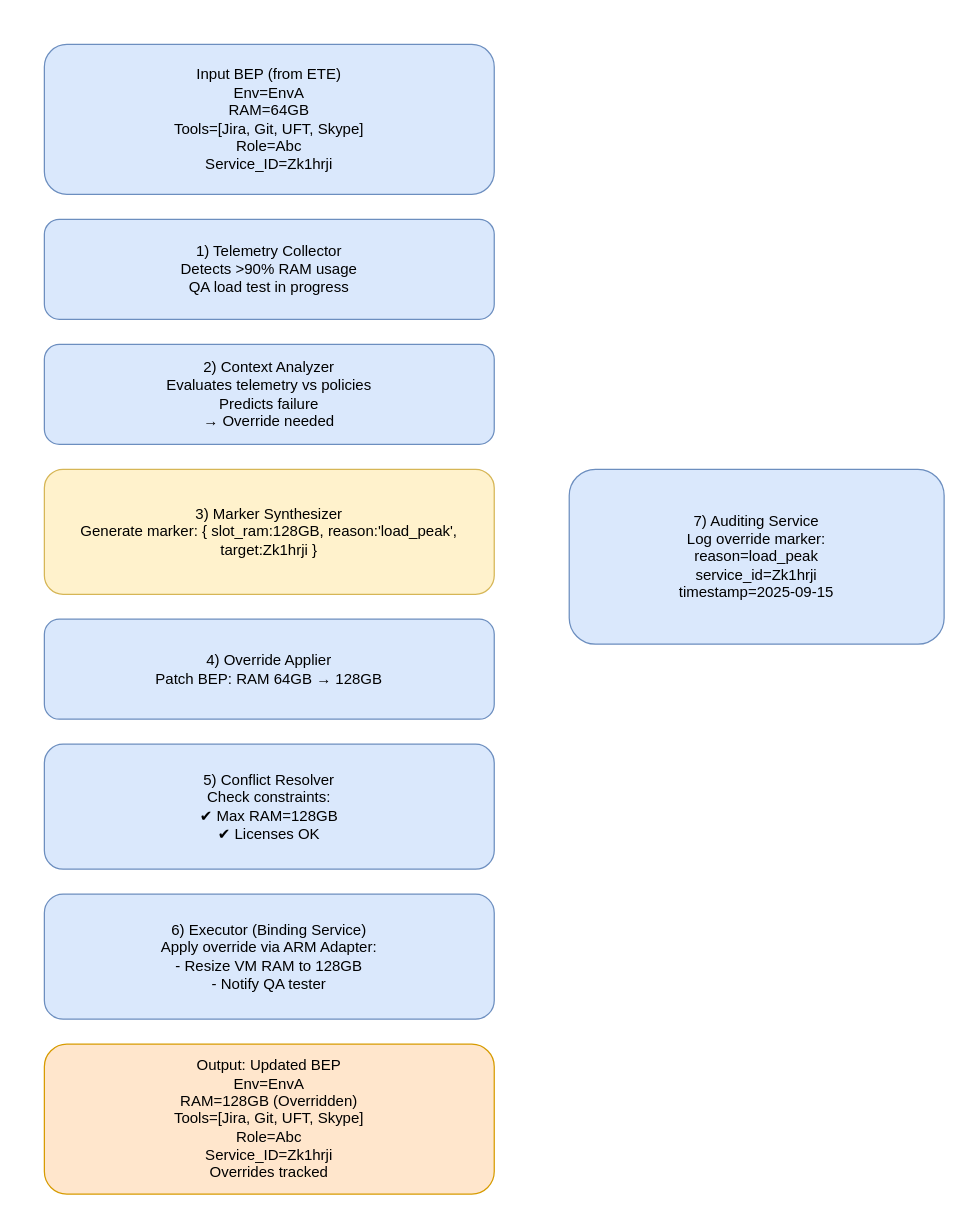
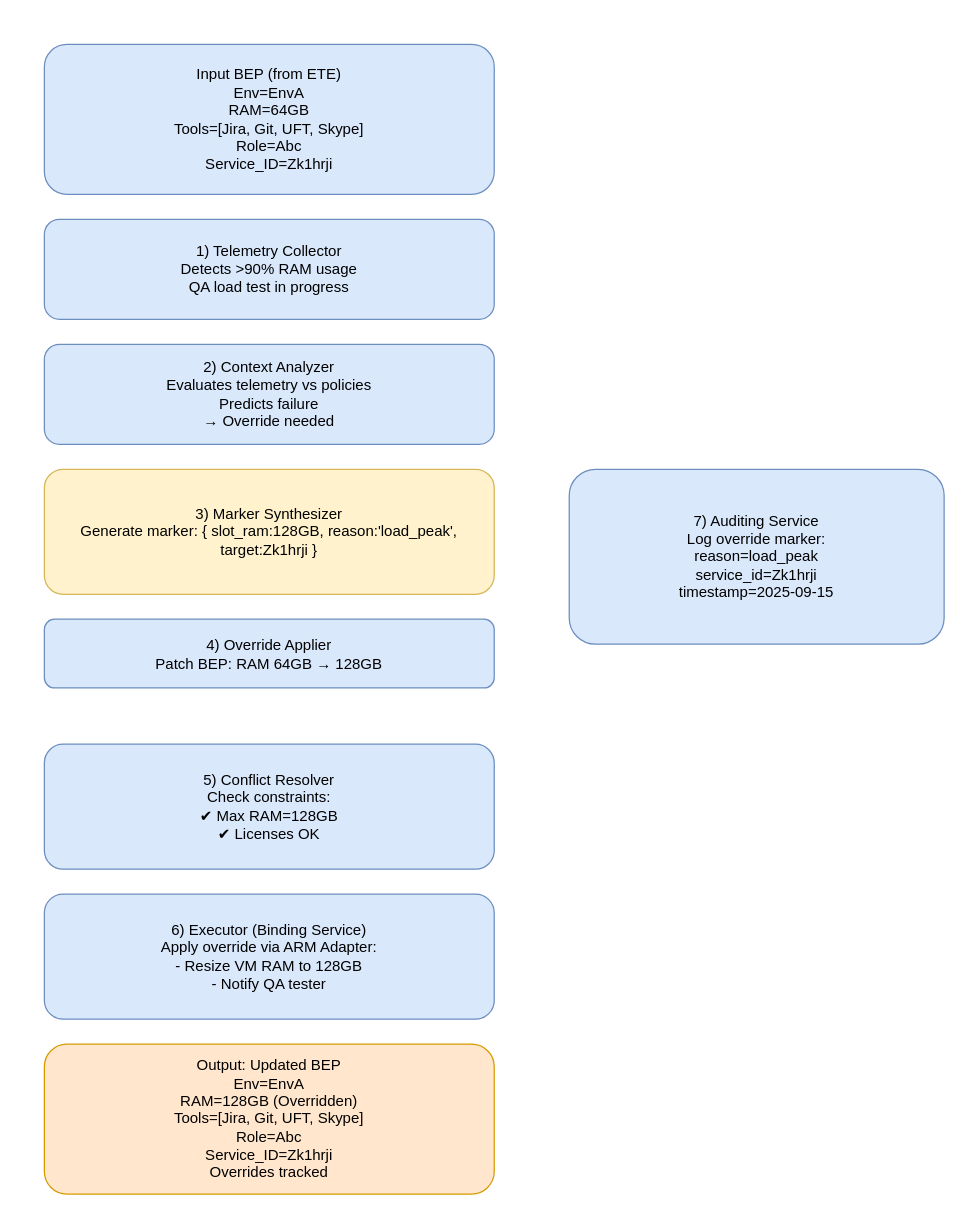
  <mxCell id="0" />
  <mxCell id="1" parent="0" />
  <mxCell id="2" value="Input BEP (from ETE)&#10;Env=EnvA&#10;RAM=64GB&#10;Tools=[Jira, Git, UFT, Skype]&#10;Role=Abc&#10;Service_ID=Zk1hrji" style="rounded=1;whiteSpace=wrap;html=1;fillColor=#dae8fc;strokeColor=#6c8ebf;" vertex="1" parent="1"><mxGeometry x="20" y="20" width="360" height="120" as="geometry" /></mxCell>
  <mxCell id="3" value="1) Telemetry Collector&#10;Detects &gt;90% RAM usage&#10;QA load test in progress" style="rounded=1;whiteSpace=wrap;html=1;fillColor=#dae8fc;strokeColor=#6c8ebf;" vertex="1" parent="1"><mxGeometry x="20" y="160" width="360" height="80" as="geometry" /></mxCell>
  <mxCell id="4" value="2) Context Analyzer&#10;Evaluates telemetry vs policies&#10;Predicts failure&#10;→ Override needed" style="rounded=1;whiteSpace=wrap;html=1;fillColor=#dae8fc;strokeColor=#6c8ebf;" vertex="1" parent="1"><mxGeometry x="20" y="260" width="360" height="80" as="geometry" /></mxCell>
  <mxCell id="5" value="3) Marker Synthesizer&#10;Generate marker: { slot_ram:128GB, reason:'load_peak', target:Zk1hrji }" style="rounded=1;whiteSpace=wrap;html=1;fillColor=#fff2cc;strokeColor=#d6b656;" vertex="1" parent="1"><mxGeometry x="20" y="360" width="360" height="100" as="geometry" /></mxCell>
- <mxCell id="6" value="4) Override Applier&#10;Patch BEP: RAM 64GB → 128GB" style="rounded=1;whiteSpace=wrap;html=1;fillColor=#dae8fc;strokeColor=#6c8ebf;" vertex="1" parent="1"><mxGeometry x="20" y="480" width="360" height="80" as="geometry" /></mxCell>
+ <mxCell id="6" value="4) Override Applier&#10;Patch BEP: RAM 64GB → 128GB" style="rounded=1;whiteSpace=wrap;html=1;fillColor=#dae8fc;strokeColor=#6c8ebf;" vertex="1" parent="1"><mxGeometry x="20" y="480" width="360" height="55" as="geometry" /></mxCell>
  <mxCell id="7" value="5) Conflict Resolver&#10;Check constraints:&#10;✔ Max RAM=128GB&#10;✔ Licenses OK" style="rounded=1;whiteSpace=wrap;html=1;fillColor=#dae8fc;strokeColor=#6c8ebf;" vertex="1" parent="1"><mxGeometry x="20" y="580" width="360" height="100" as="geometry" /></mxCell>
  <mxCell id="8" value="6) Executor (Binding Service)&#10;Apply override via ARM Adapter:&#10;- Resize VM RAM to 128GB&#10;- Notify QA tester" style="rounded=1;whiteSpace=wrap;html=1;fillColor=#dae8fc;strokeColor=#6c8ebf;" vertex="1" parent="1"><mxGeometry x="20" y="700" width="360" height="100" as="geometry" /></mxCell>
  <mxCell id="9" value="Output: Updated BEP&#10;Env=EnvA&#10;RAM=128GB (Overridden)&#10;Tools=[Jira, Git, UFT, Skype]&#10;Role=Abc&#10;Service_ID=Zk1hrji&#10;Overrides tracked" style="rounded=1;whiteSpace=wrap;html=1;fillColor=#ffe6cc;strokeColor=#d79b00;" vertex="1" parent="1"><mxGeometry x="20" y="820" width="360" height="120" as="geometry" /></mxCell>
  <mxCell id="10" value="7) Auditing Service&#10;Log override marker:&#10;reason=load_peak&#10;service_id=Zk1hrji&#10;timestamp=2025-09-15" style="rounded=1;whiteSpace=wrap;html=1;fillColor=#dae8fc;strokeColor=#6c8ebf;" vertex="1" parent="1"><mxGeometry x="440" y="360" width="300" height="140" as="geometry" /></mxCell>
  <mxCell id="11" edge="1" parent="1" source="2" target="3" style="endArrow=block;rounded=0;" />
  <mxCell id="12" edge="1" parent="1" source="3" target="4" style="endArrow=block;rounded=0;" />
  <mxCell id="13" edge="1" parent="1" source="4" target="5" style="endArrow=block;rounded=0;" />
  <mxCell id="14" edge="1" parent="1" source="5" target="6" style="endArrow=block;rounded=0;" />
  <mxCell id="15" edge="1" parent="1" source="6" target="7" style="endArrow=block;rounded=0;" />
  <mxCell id="16" edge="1" parent="1" source="7" target="8" style="endArrow=block;rounded=0;" />
  <mxCell id="17" edge="1" parent="1" source="8" target="9" style="endArrow=block;rounded=0;" />
  <mxCell id="18" edge="1" parent="1" source="5" target="10" style="endArrow=block;dashed=1;" />
  <mxCell id="19" edge="1" parent="1" source="6" target="10" style="endArrow=block;dashed=1;" />
  <mxCell id="20" edge="1" parent="1" source="7" target="10" style="endArrow=block;dashed=1;" />
